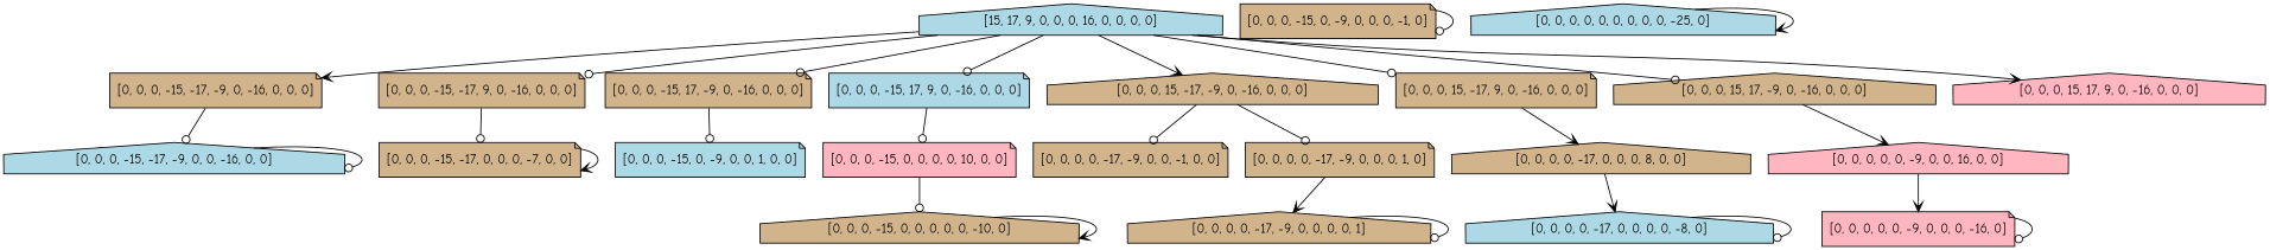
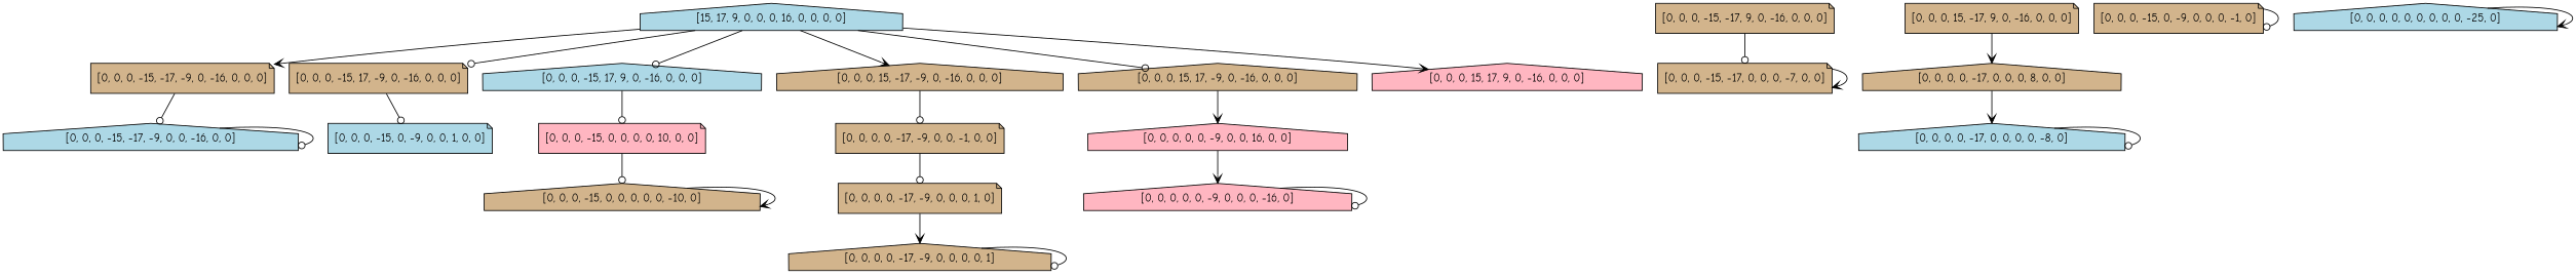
  digraph {
    fontname="Comic Neue"
    node [fillcolor=tan fontname="Comic Neue" shape=house style=filled]
    edge [arrowhead=odot fontname="Comic Neue"]
    "[15, 17, 9, 0, 0, 0, 16, 0, 0, 0, 0]" [fillcolor=lightblue]
    "[0, 0, 0, -15, -17, -9, 0, -16, 0, 0, 0]" [shape=note]
    "[0, 0, 0, -15, -17, 9, 0, -16, 0, 0, 0]" [shape=note]
    "[0, 0, 0, -15, 17, -9, 0, -16, 0, 0, 0]" [shape=note]
-   "[0, 0, 0, -15, 17, 9, 0, -16, 0, 0, 0]" [fillcolor=lightblue shape=note]
+   "[0, 0, 0, -15, 17, 9, 0, -16, 0, 0, 0]" [fillcolor=lightblue]
    "[0, 0, 0, 15, -17, -9, 0, -16, 0, 0, 0]"
    "[0, 0, 0, 15, -17, 9, 0, -16, 0, 0, 0]" [shape=note]
    "[0, 0, 0, 15, 17, -9, 0, -16, 0, 0, 0]"
    "[0, 0, 0, 15, 17, 9, 0, -16, 0, 0, 0]" [fillcolor=lightpink]
    "[0, 0, 0, -15, -17, -9, 0, 0, -16, 0, 0]" [fillcolor=lightblue]
    "[0, 0, 0, -15, -17, 0, 0, 0, -7, 0, 0]" [shape=note]
    "[0, 0, 0, -15, 0, -9, 0, 0, 1, 0, 0]" [fillcolor=lightblue shape=note]
    "[0, 0, 0, -15, 0, 0, 0, 0, 10, 0, 0]" [fillcolor=lightpink shape=note]
    "[0, 0, 0, 0, -17, -9, 0, 0, -1, 0, 0]" [shape=note]
    "[0, 0, 0, 0, -17, 0, 0, 0, 8, 0, 0]"
    "[0, 0, 0, 0, 0, -9, 0, 0, 16, 0, 0]" [fillcolor=lightpink]
    "[0, 0, 0, -15, 0, -9, 0, 0, 0, -1, 0]" [shape=note]
    "[0, 0, 0, -15, 0, 0, 0, 0, 0, -10, 0]"
    "[0, 0, 0, 0, -17, -9, 0, 0, 0, 1, 0]" [shape=note]
    "[0, 0, 0, 0, -17, -9, 0, 0, 0, 0, 1]"
    "[0, 0, 0, 0, -17, 0, 0, 0, 0, -8, 0]" [fillcolor=lightblue]
-   "[0, 0, 0, 0, 0, -9, 0, 0, 0, -16, 0]" [fillcolor=lightpink shape=note]
+   "[0, 0, 0, 0, 0, -9, 0, 0, 0, -16, 0]" [fillcolor=lightpink]
    "[0, 0, 0, 0, 0, 0, 0, 0, 0, -25, 0]" [fillcolor=lightblue]
    "[15, 17, 9, 0, 0, 0, 16, 0, 0, 0, 0]" -> "[0, 0, 0, -15, -17, -9, 0, -16, 0, 0, 0]" [arrowhead=vee]
-   "[15, 17, 9, 0, 0, 0, 16, 0, 0, 0, 0]" -> "[0, 0, 0, -15, -17, 9, 0, -16, 0, 0, 0]"
    "[15, 17, 9, 0, 0, 0, 16, 0, 0, 0, 0]" -> "[0, 0, 0, -15, 17, -9, 0, -16, 0, 0, 0]"
    "[15, 17, 9, 0, 0, 0, 16, 0, 0, 0, 0]" -> "[0, 0, 0, -15, 17, 9, 0, -16, 0, 0, 0]"
    "[15, 17, 9, 0, 0, 0, 16, 0, 0, 0, 0]" -> "[0, 0, 0, 15, -17, -9, 0, -16, 0, 0, 0]" [arrowhead=vee]
-   "[15, 17, 9, 0, 0, 0, 16, 0, 0, 0, 0]" -> "[0, 0, 0, 15, -17, 9, 0, -16, 0, 0, 0]"
    "[15, 17, 9, 0, 0, 0, 16, 0, 0, 0, 0]" -> "[0, 0, 0, 15, 17, -9, 0, -16, 0, 0, 0]"
    "[15, 17, 9, 0, 0, 0, 16, 0, 0, 0, 0]" -> "[0, 0, 0, 15, 17, 9, 0, -16, 0, 0, 0]" [arrowhead=vee]
    "[0, 0, 0, -15, -17, -9, 0, -16, 0, 0, 0]" -> "[0, 0, 0, -15, -17, -9, 0, 0, -16, 0, 0]"
    "[0, 0, 0, -15, -17, 9, 0, -16, 0, 0, 0]" -> "[0, 0, 0, -15, -17, 0, 0, 0, -7, 0, 0]"
    "[0, 0, 0, -15, 17, -9, 0, -16, 0, 0, 0]" -> "[0, 0, 0, -15, 0, -9, 0, 0, 1, 0, 0]"
    "[0, 0, 0, -15, 17, 9, 0, -16, 0, 0, 0]" -> "[0, 0, 0, -15, 0, 0, 0, 0, 10, 0, 0]"
    "[0, 0, 0, 15, -17, -9, 0, -16, 0, 0, 0]" -> "[0, 0, 0, 0, -17, -9, 0, 0, -1, 0, 0]"
    "[0, 0, 0, 15, -17, 9, 0, -16, 0, 0, 0]" -> "[0, 0, 0, 0, -17, 0, 0, 0, 8, 0, 0]" [arrowhead=vee]
    "[0, 0, 0, 15, 17, -9, 0, -16, 0, 0, 0]" -> "[0, 0, 0, 0, 0, -9, 0, 0, 16, 0, 0]" [arrowhead=vee]
    "[0, 0, 0, -15, -17, -9, 0, 0, -16, 0, 0]" -> "[0, 0, 0, -15, -17, -9, 0, 0, -16, 0, 0]"
    "[0, 0, 0, -15, -17, 0, 0, 0, -7, 0, 0]" -> "[0, 0, 0, -15, -17, 0, 0, 0, -7, 0, 0]" [arrowhead=vee]
    "[0, 0, 0, -15, 0, 0, 0, 0, 10, 0, 0]" -> "[0, 0, 0, -15, 0, 0, 0, 0, 0, -10, 0]"
-   "[0, 0, 0, 15, -17, -9, 0, -16, 0, 0, 0]" -> "[0, 0, 0, 0, -17, -9, 0, 0, 0, 1, 0]"
+   "[0, 0, 0, 0, -17, -9, 0, 0, -1, 0, 0]" -> "[0, 0, 0, 0, -17, -9, 0, 0, 0, 1, 0]"
    "[0, 0, 0, 0, -17, 0, 0, 0, 8, 0, 0]" -> "[0, 0, 0, 0, -17, 0, 0, 0, 0, -8, 0]" [arrowhead=vee]
    "[0, 0, 0, 0, 0, -9, 0, 0, 16, 0, 0]" -> "[0, 0, 0, 0, 0, -9, 0, 0, 0, -16, 0]" [arrowhead=vee]
    "[0, 0, 0, -15, 0, -9, 0, 0, 0, -1, 0]" -> "[0, 0, 0, -15, 0, -9, 0, 0, 0, -1, 0]"
    "[0, 0, 0, -15, 0, 0, 0, 0, 0, -10, 0]" -> "[0, 0, 0, -15, 0, 0, 0, 0, 0, -10, 0]" [arrowhead=vee]
    "[0, 0, 0, 0, -17, -9, 0, 0, 0, 1, 0]" -> "[0, 0, 0, 0, -17, -9, 0, 0, 0, 0, 1]" [arrowhead=vee]
    "[0, 0, 0, 0, -17, -9, 0, 0, 0, 0, 1]" -> "[0, 0, 0, 0, -17, -9, 0, 0, 0, 0, 1]"
    "[0, 0, 0, 0, -17, 0, 0, 0, 0, -8, 0]" -> "[0, 0, 0, 0, -17, 0, 0, 0, 0, -8, 0]"
    "[0, 0, 0, 0, 0, -9, 0, 0, 0, -16, 0]" -> "[0, 0, 0, 0, 0, -9, 0, 0, 0, -16, 0]"
    "[0, 0, 0, 0, 0, 0, 0, 0, 0, -25, 0]" -> "[0, 0, 0, 0, 0, 0, 0, 0, 0, -25, 0]" [arrowhead=vee]
  }
